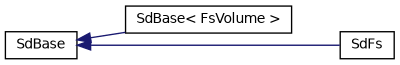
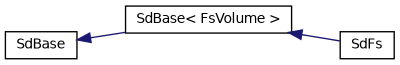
  digraph {
    rankdir=LR
    node [color=black fillcolor=white fontname=Helvetica fontsize=10 shape=record style=filled]
    edge [color=midnightblue dir=back fontname=Helvetica fontsize=10 labelfontname=Helvetica labelfontsize=10 style=solid]
    n1 [height=0.2 label=SdBase width=0.4]
    n2 [height=0.2 label="SdBase\< FsVolume \>" width=0.4]
    n3 [height=0.2 label=SdFs width=0.4]
    n1 -> n2
-   n1 -> n3
+   n2 -> n3
  }
